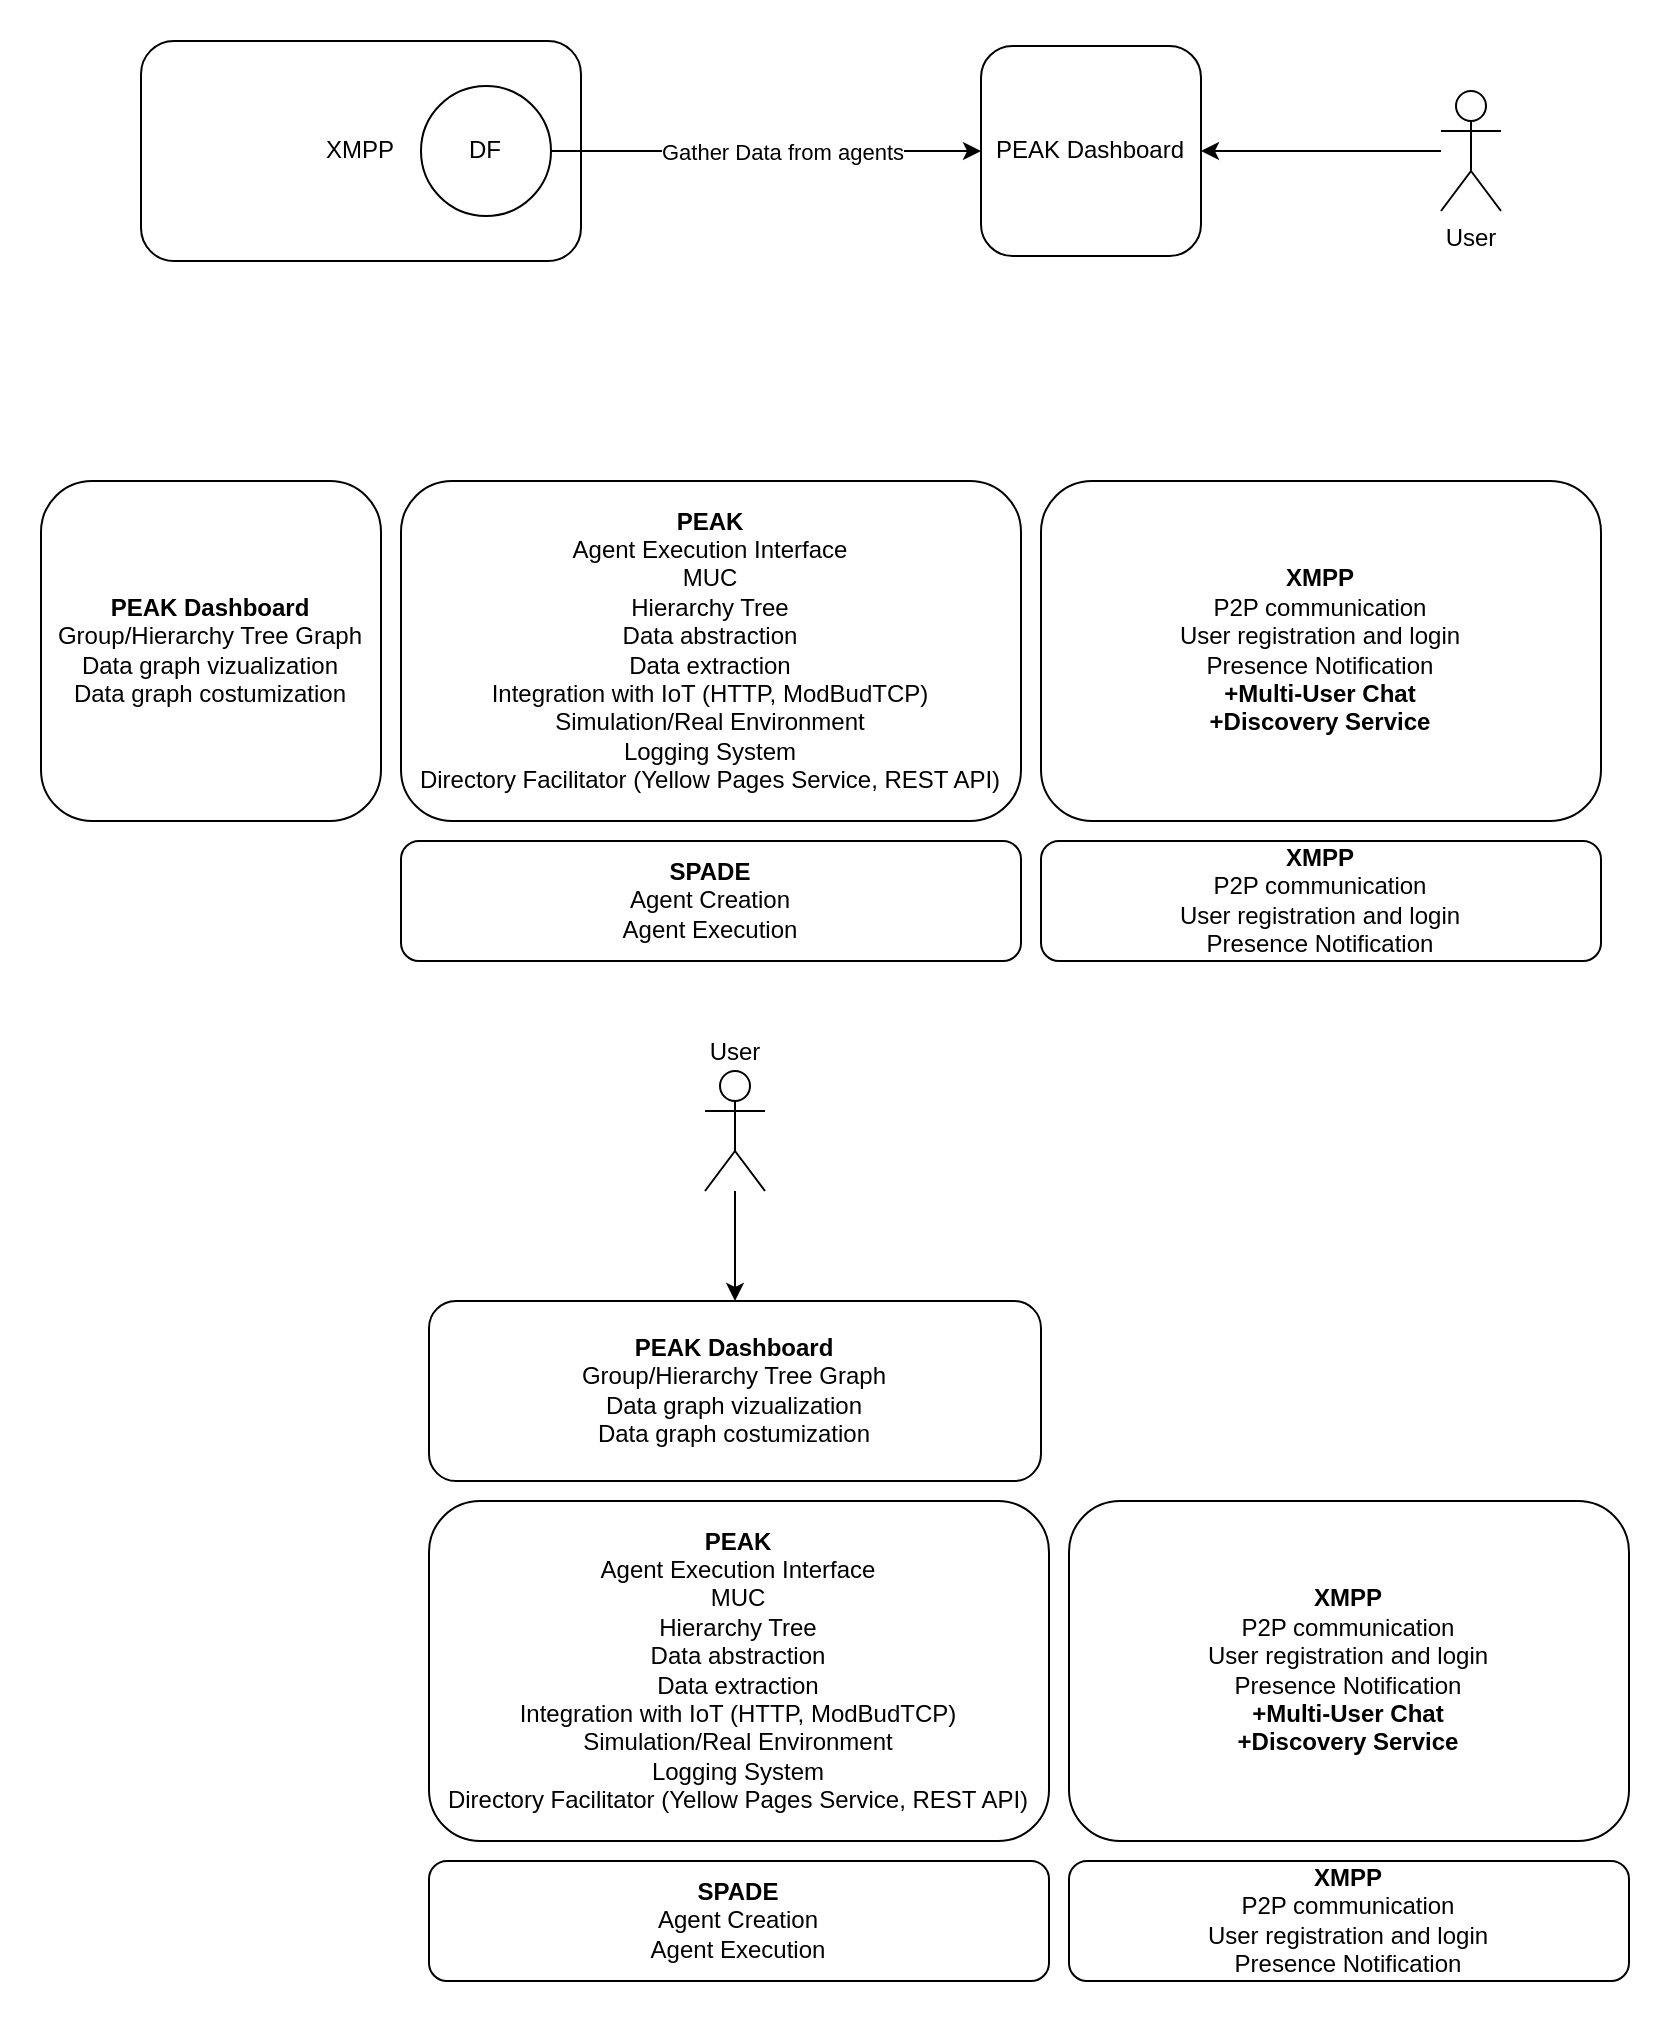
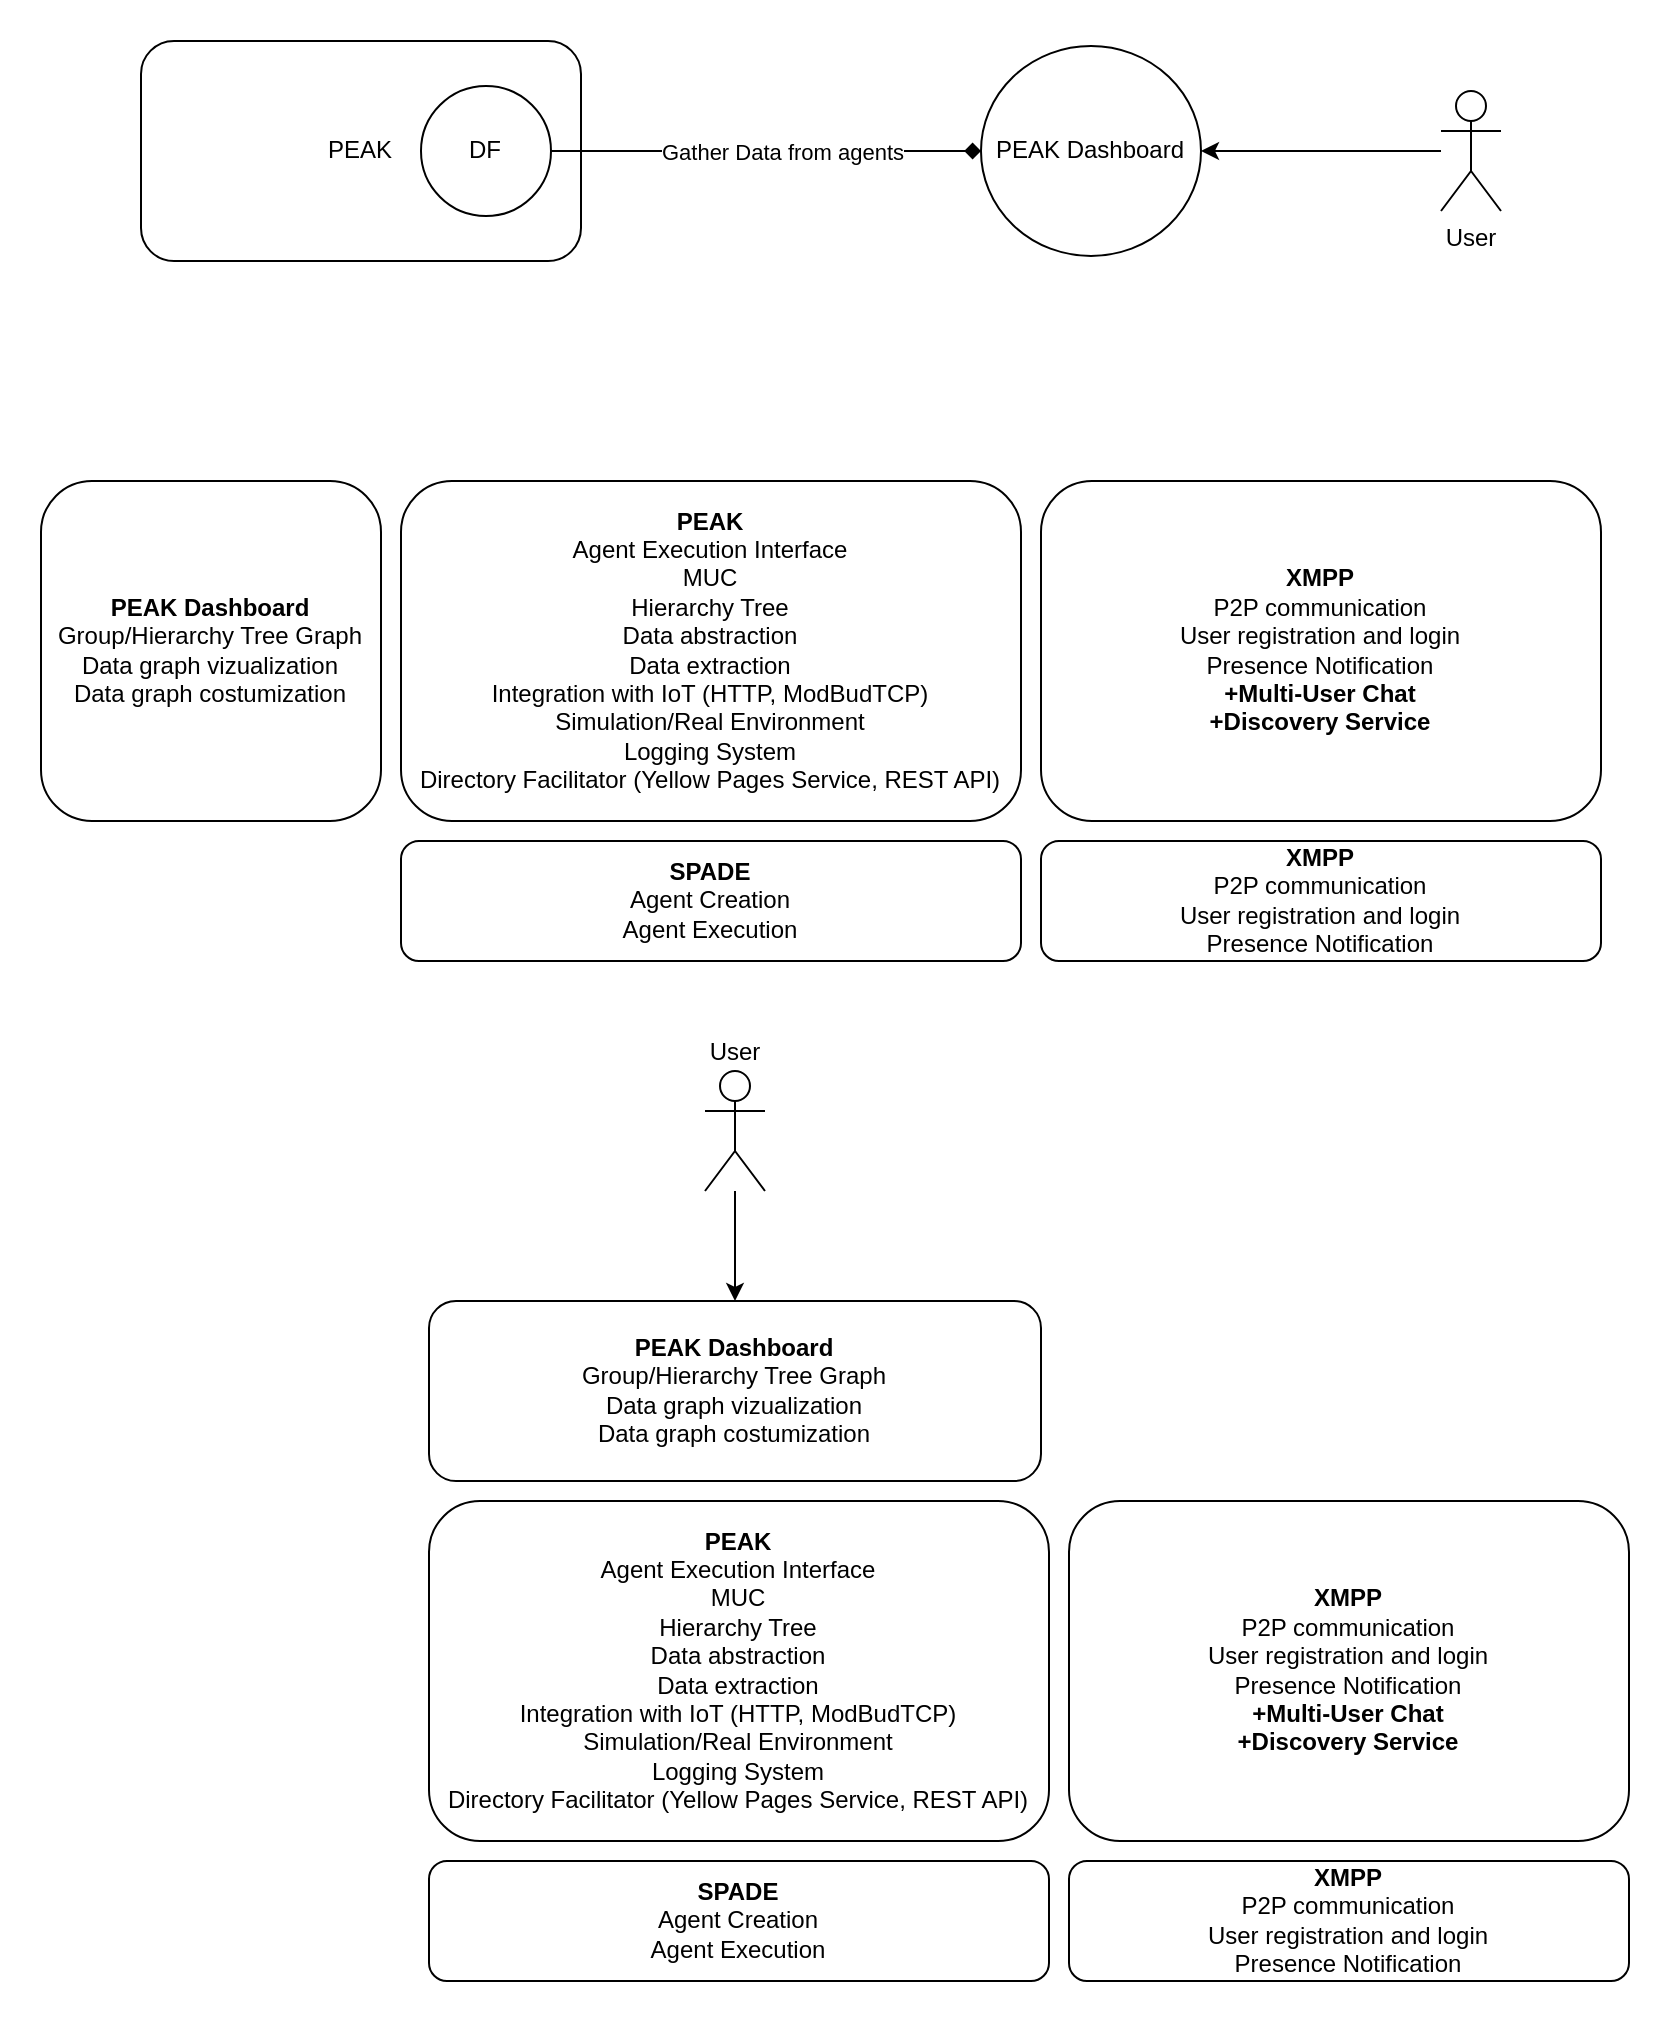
  <mxCell id="0" />
  <mxCell id="1" parent="0" />
  <mxCell id="2" value="&lt;b&gt;SPADE&lt;/b&gt;&lt;br&gt;Agent Creation&lt;br&gt;Agent Execution" style="rounded=1;whiteSpace=wrap;html=1;" vertex="1" parent="1"><mxGeometry x="200" y="420" width="310" height="60" as="geometry" /></mxCell>
  <mxCell id="3" value="&lt;b&gt;XMPP&lt;/b&gt;&lt;br&gt;P2P communication&lt;br&gt;User registration and login&lt;br&gt;Presence Notification" style="rounded=1;whiteSpace=wrap;html=1;" vertex="1" parent="1"><mxGeometry x="520" y="420" width="280" height="60" as="geometry" /></mxCell>
  <mxCell id="4" value="&lt;b&gt;PEAK&lt;/b&gt;&lt;br&gt;Agent Execution Interface&lt;br&gt;MUC&lt;br&gt;Hierarchy Tree&lt;br&gt;Data abstraction&lt;br&gt;Data extraction&lt;br&gt;Integration with IoT (HTTP, ModBudTCP)&lt;br&gt;Simulation/Real Environment&lt;br&gt;Logging System&lt;br&gt;Directory Facilitator (Yellow Pages Service, REST API)" style="rounded=1;whiteSpace=wrap;html=1;" vertex="1" parent="1"><mxGeometry x="200" y="240" width="310" height="170" as="geometry" /></mxCell>
  <mxCell id="5" value="&lt;b&gt;XMPP&lt;/b&gt;&lt;br&gt;P2P communication&lt;br&gt;User registration and login&lt;br&gt;Presence Notification&lt;br&gt;&lt;b&gt;+Multi-User Chat&lt;br&gt;+Discovery Service&lt;/b&gt;" style="rounded=1;whiteSpace=wrap;html=1;" vertex="1" parent="1"><mxGeometry x="520" y="240" width="280" height="170" as="geometry" /></mxCell>
- <mxCell id="6" value="XMPP" style="rounded=1;whiteSpace=wrap;html=1;" vertex="1" parent="1"><mxGeometry x="70" y="20" width="220" height="110" as="geometry" /></mxCell>
- <mxCell id="7" style="edgeStyle=orthogonalEdgeStyle;rounded=0;orthogonalLoop=1;jettySize=auto;html=1;entryX=0;entryY=0.5;entryDx=0;entryDy=0;" edge="1" parent="1" source="9" target="10"><mxGeometry relative="1" as="geometry" /></mxCell>
+ <mxCell id="6" value="PEAK" style="rounded=1;whiteSpace=wrap;html=1;" vertex="1" parent="1"><mxGeometry x="70" y="20" width="220" height="110" as="geometry" /></mxCell>
+ <mxCell id="7" style="edgeStyle=orthogonalEdgeStyle;rounded=0;orthogonalLoop=1;jettySize=auto;html=1;entryX=0;entryY=0.5;entryDx=0;entryDy=0;endArrow=diamond;" edge="1" parent="1" source="9" target="10"><mxGeometry relative="1" as="geometry" /></mxCell>
  <mxCell id="8" value="Gather Data from agents" style="edgeLabel;html=1;align=center;verticalAlign=middle;resizable=0;points=[];" vertex="1" connectable="0" parent="7"><mxGeometry x="0.142" y="1" relative="1" as="geometry"><mxPoint x="-8" y="1" as="offset" /></mxGeometry></mxCell>
  <mxCell id="9" value="DF" style="ellipse;whiteSpace=wrap;html=1;aspect=fixed;" vertex="1" parent="1"><mxGeometry x="210" y="42.5" width="65" height="65" as="geometry" /></mxCell>
- <mxCell id="10" value="PEAK Dashboard" style="rounded=1;whiteSpace=wrap;html=1;" vertex="1" parent="1"><mxGeometry x="490" y="22.5" width="110" height="105" as="geometry" /></mxCell>
+ <mxCell id="10" value="PEAK Dashboard" style="ellipse;whiteSpace=wrap;html=1;" vertex="1" parent="1"><mxGeometry x="490" y="22.5" width="110" height="105" as="geometry" /></mxCell>
  <mxCell id="11" style="edgeStyle=orthogonalEdgeStyle;rounded=0;orthogonalLoop=1;jettySize=auto;html=1;entryX=1;entryY=0.5;entryDx=0;entryDy=0;" edge="1" parent="1" source="12" target="10"><mxGeometry relative="1" as="geometry" /></mxCell>
  <mxCell id="12" value="User&lt;br&gt;" style="shape=umlActor;verticalLabelPosition=bottom;verticalAlign=top;html=1;outlineConnect=0;" vertex="1" parent="1"><mxGeometry x="720" y="45" width="30" height="60" as="geometry" /></mxCell>
  <mxCell id="13" value="&lt;b&gt;PEAK Dashboard&lt;/b&gt;&lt;br&gt;Group/Hierarchy Tree Graph&lt;br&gt;Data graph vizualization&lt;br&gt;Data graph costumization&lt;br&gt;" style="rounded=1;whiteSpace=wrap;html=1;" vertex="1" parent="1"><mxGeometry x="20" y="240" width="170" height="170" as="geometry" /></mxCell>
  <mxCell id="14" value="&lt;b&gt;SPADE&lt;/b&gt;&lt;br&gt;Agent Creation&lt;br&gt;Agent Execution" style="rounded=1;whiteSpace=wrap;html=1;" vertex="1" parent="1"><mxGeometry x="214" y="930" width="310" height="60" as="geometry" /></mxCell>
  <mxCell id="15" value="&lt;b&gt;XMPP&lt;/b&gt;&lt;br&gt;P2P communication&lt;br&gt;User registration and login&lt;br&gt;Presence Notification" style="rounded=1;whiteSpace=wrap;html=1;" vertex="1" parent="1"><mxGeometry x="534" y="930" width="280" height="60" as="geometry" /></mxCell>
  <mxCell id="16" value="&lt;b&gt;PEAK&lt;/b&gt;&lt;br&gt;Agent Execution Interface&lt;br&gt;MUC&lt;br&gt;Hierarchy Tree&lt;br&gt;Data abstraction&lt;br&gt;Data extraction&lt;br&gt;Integration with IoT (HTTP, ModBudTCP)&lt;br&gt;Simulation/Real Environment&lt;br&gt;Logging System&lt;br&gt;Directory Facilitator (Yellow Pages Service, REST API)" style="rounded=1;whiteSpace=wrap;html=1;" vertex="1" parent="1"><mxGeometry x="214" y="750" width="310" height="170" as="geometry" /></mxCell>
  <mxCell id="17" value="&lt;b&gt;XMPP&lt;/b&gt;&lt;br&gt;P2P communication&lt;br&gt;User registration and login&lt;br&gt;Presence Notification&lt;br&gt;&lt;b&gt;+Multi-User Chat&lt;br&gt;+Discovery Service&lt;/b&gt;" style="rounded=1;whiteSpace=wrap;html=1;" vertex="1" parent="1"><mxGeometry x="534" y="750" width="280" height="170" as="geometry" /></mxCell>
  <mxCell id="18" value="&lt;b&gt;PEAK Dashboard&lt;/b&gt;&lt;br&gt;Group/Hierarchy Tree Graph&lt;br&gt;Data graph vizualization&lt;br&gt;Data graph costumization&lt;br&gt;" style="rounded=1;whiteSpace=wrap;html=1;" vertex="1" parent="1"><mxGeometry x="214" y="650" width="306" height="90" as="geometry" /></mxCell>
  <mxCell id="19" style="edgeStyle=orthogonalEdgeStyle;rounded=0;orthogonalLoop=1;jettySize=auto;html=1;entryX=0.5;entryY=0;entryDx=0;entryDy=0;" edge="1" parent="1" source="20" target="18"><mxGeometry relative="1" as="geometry" /></mxCell>
  <mxCell id="20" value="User&lt;br&gt;" style="shape=umlActor;verticalLabelPosition=top;verticalAlign=bottom;html=1;outlineConnect=0;labelPosition=center;align=center;" vertex="1" parent="1"><mxGeometry x="352" y="535" width="30" height="60" as="geometry" /></mxCell>
